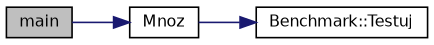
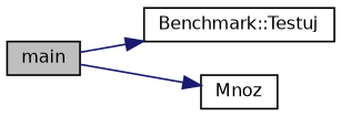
  digraph {
    rankdir=LR
    node [color=black fillcolor=white fontname=Helvetica fontsize=10 shape=record style=filled]
    edge [color=midnightblue fontname=Helvetica fontsize=10 labelfontname=Helvetica labelfontsize=10 style=solid]
    n1 [fillcolor=grey75 fontcolor=black height=0.2 label=main width=0.4]
    n2 [height=0.2 label="Benchmark::Testuj" width=0.4]
    n3 [height=0.2 label=Mnoz width=0.4]
-   n3 -> n2
+   n1 -> n2
    n1 -> n3
  }
